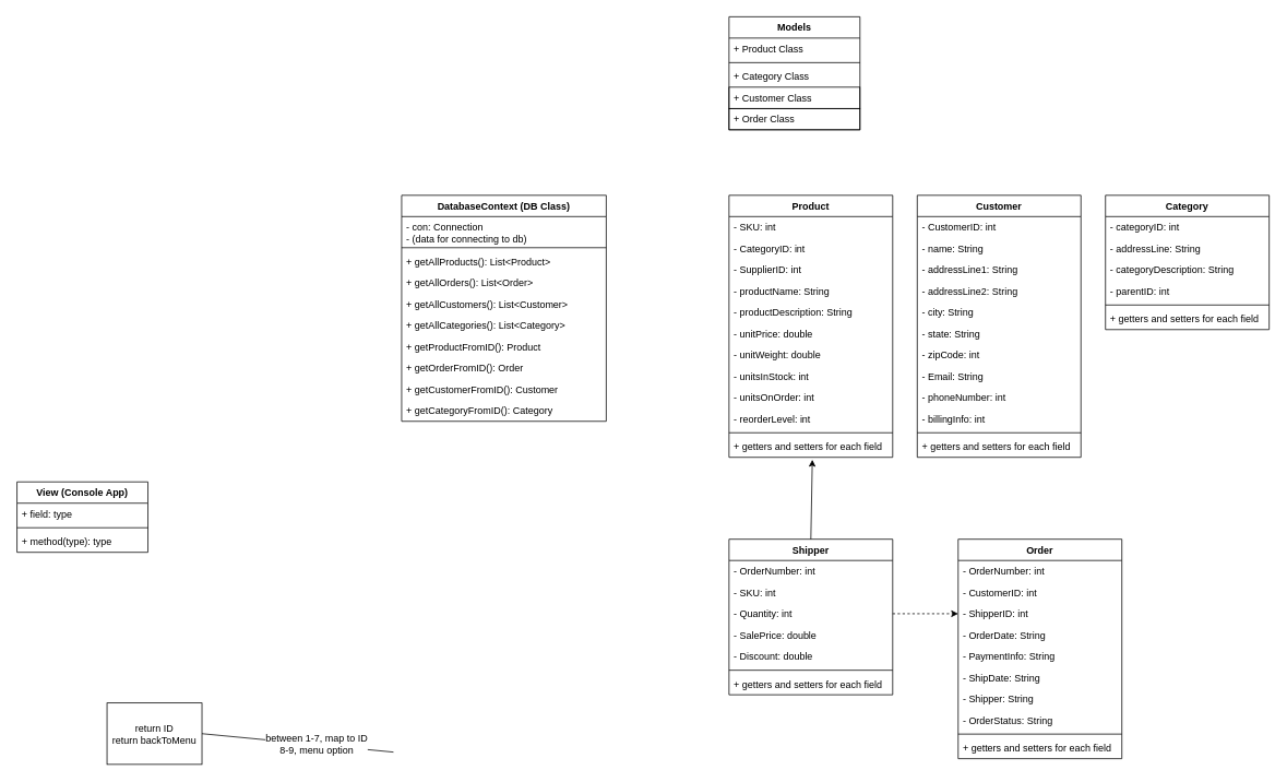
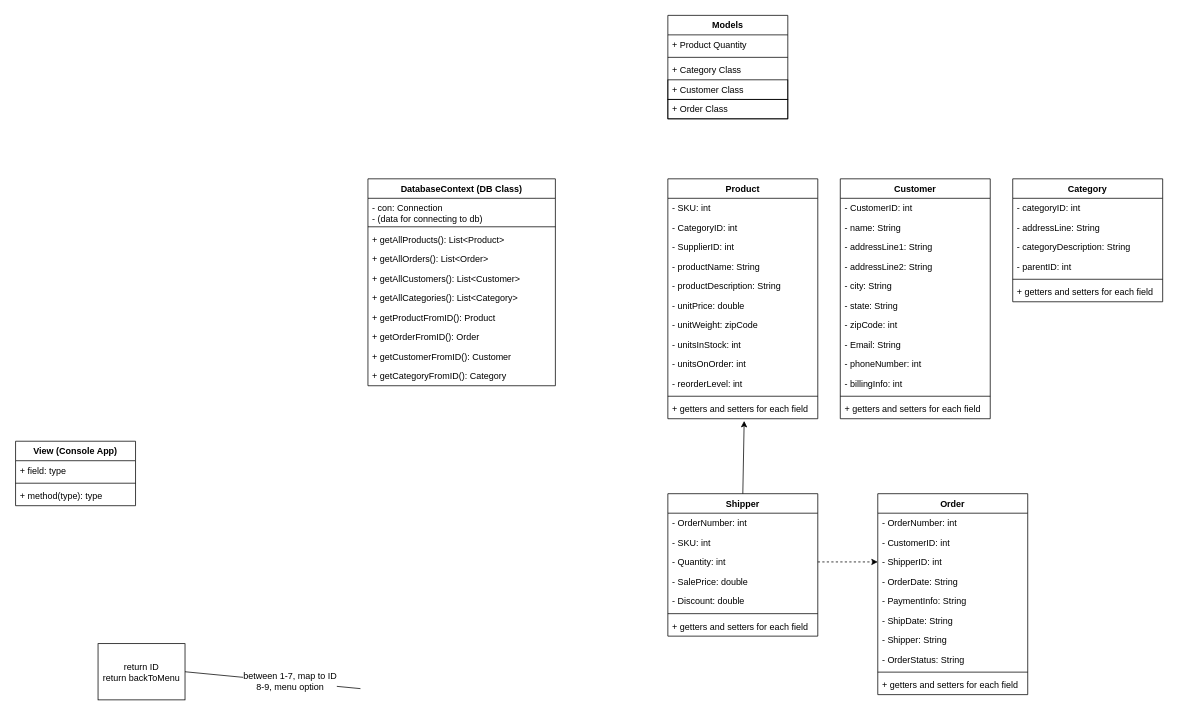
  <mxCell id="0" />
  <mxCell id="1" parent="0" />
  <mxCell id="2" value="DatabaseContext (DB Class)" style="swimlane;fontStyle=1;align=center;verticalAlign=top;childLayout=stackLayout;horizontal=1;startSize=26;horizontalStack=0;resizeParent=1;resizeParentMax=0;resizeLast=0;collapsible=1;marginBottom=0;" vertex="1" parent="1"><mxGeometry x="490" y="238" width="250" height="276" as="geometry"><mxRectangle x="80" y="80" width="90" height="26" as="alternateBounds" /></mxGeometry></mxCell>
  <mxCell id="3" value="- con: Connection&#10;- (data for connecting to db)" style="text;strokeColor=none;fillColor=none;align=left;verticalAlign=top;spacingLeft=4;spacingRight=4;overflow=hidden;rotatable=0;points=[[0,0.5],[1,0.5]];portConstraint=eastwest;" vertex="1" parent="2"><mxGeometry y="26" width="250" height="34" as="geometry" /></mxCell>
  <mxCell id="4" value="" style="line;strokeWidth=1;fillColor=none;align=left;verticalAlign=middle;spacingTop=-1;spacingLeft=3;spacingRight=3;rotatable=0;labelPosition=right;points=[];portConstraint=eastwest;" vertex="1" parent="2"><mxGeometry y="60" width="250" height="8" as="geometry" /></mxCell>
  <mxCell id="5" value="+ getAllProducts(): List&lt;Product&gt;" style="text;strokeColor=none;fillColor=none;align=left;verticalAlign=top;spacingLeft=4;spacingRight=4;overflow=hidden;rotatable=0;points=[[0,0.5],[1,0.5]];portConstraint=eastwest;" vertex="1" parent="2"><mxGeometry y="68" width="250" height="26" as="geometry" /></mxCell>
  <mxCell id="6" value="+ getAllOrders(): List&lt;Order&gt;" style="text;strokeColor=none;fillColor=none;align=left;verticalAlign=top;spacingLeft=4;spacingRight=4;overflow=hidden;rotatable=0;points=[[0,0.5],[1,0.5]];portConstraint=eastwest;" vertex="1" parent="2"><mxGeometry y="94" width="250" height="26" as="geometry" /></mxCell>
  <mxCell id="7" value="+ getAllCustomers(): List&lt;Customer&gt;" style="text;strokeColor=none;fillColor=none;align=left;verticalAlign=top;spacingLeft=4;spacingRight=4;overflow=hidden;rotatable=0;points=[[0,0.5],[1,0.5]];portConstraint=eastwest;" vertex="1" parent="2"><mxGeometry y="120" width="250" height="26" as="geometry" /></mxCell>
  <mxCell id="8" value="+ getAllCategories(): List&lt;Category&gt;" style="text;strokeColor=none;fillColor=none;align=left;verticalAlign=top;spacingLeft=4;spacingRight=4;overflow=hidden;rotatable=0;points=[[0,0.5],[1,0.5]];portConstraint=eastwest;" vertex="1" parent="2"><mxGeometry y="146" width="250" height="26" as="geometry" /></mxCell>
  <mxCell id="9" value="+ getProductFromID(): Product" style="text;strokeColor=none;fillColor=none;align=left;verticalAlign=top;spacingLeft=4;spacingRight=4;overflow=hidden;rotatable=0;points=[[0,0.5],[1,0.5]];portConstraint=eastwest;" vertex="1" parent="2"><mxGeometry y="172" width="250" height="26" as="geometry" /></mxCell>
  <mxCell id="10" value="+ getOrderFromID(): Order" style="text;strokeColor=none;fillColor=none;align=left;verticalAlign=top;spacingLeft=4;spacingRight=4;overflow=hidden;rotatable=0;points=[[0,0.5],[1,0.5]];portConstraint=eastwest;" vertex="1" parent="2"><mxGeometry y="198" width="250" height="26" as="geometry" /></mxCell>
  <mxCell id="11" value="+ getCustomerFromID(): Customer" style="text;strokeColor=none;fillColor=none;align=left;verticalAlign=top;spacingLeft=4;spacingRight=4;overflow=hidden;rotatable=0;points=[[0,0.5],[1,0.5]];portConstraint=eastwest;" vertex="1" parent="2"><mxGeometry y="224" width="250" height="26" as="geometry" /></mxCell>
  <mxCell id="12" value="+ getCategoryFromID(): Category" style="text;strokeColor=none;fillColor=none;align=left;verticalAlign=top;spacingLeft=4;spacingRight=4;overflow=hidden;rotatable=0;points=[[0,0.5],[1,0.5]];portConstraint=eastwest;" vertex="1" parent="2"><mxGeometry y="250" width="250" height="26" as="geometry" /></mxCell>
  <mxCell id="13" value="View (Console App)" style="swimlane;fontStyle=1;align=center;verticalAlign=top;childLayout=stackLayout;horizontal=1;startSize=26;horizontalStack=0;resizeParent=1;resizeParentMax=0;resizeLast=0;collapsible=1;marginBottom=0;" vertex="1" parent="1"><mxGeometry x="20" y="588" width="160" height="86" as="geometry" /></mxCell>
  <mxCell id="14" value="+ field: type" style="text;strokeColor=none;fillColor=none;align=left;verticalAlign=top;spacingLeft=4;spacingRight=4;overflow=hidden;rotatable=0;points=[[0,0.5],[1,0.5]];portConstraint=eastwest;" vertex="1" parent="13"><mxGeometry y="26" width="160" height="26" as="geometry" /></mxCell>
  <mxCell id="15" value="" style="line;strokeWidth=1;fillColor=none;align=left;verticalAlign=middle;spacingTop=-1;spacingLeft=3;spacingRight=3;rotatable=0;labelPosition=right;points=[];portConstraint=eastwest;" vertex="1" parent="13"><mxGeometry y="52" width="160" height="8" as="geometry" /></mxCell>
  <mxCell id="16" value="+ method(type): type" style="text;strokeColor=none;fillColor=none;align=left;verticalAlign=top;spacingLeft=4;spacingRight=4;overflow=hidden;rotatable=0;points=[[0,0.5],[1,0.5]];portConstraint=eastwest;" vertex="1" parent="13"><mxGeometry y="60" width="160" height="26" as="geometry" /></mxCell>
  <mxCell id="17" value="Models" style="swimlane;fontStyle=1;align=center;verticalAlign=top;childLayout=stackLayout;horizontal=1;startSize=26;horizontalStack=0;resizeParent=1;resizeParentMax=0;resizeLast=0;collapsible=1;marginBottom=0;" vertex="1" parent="1"><mxGeometry x="890" y="20" width="160" height="138" as="geometry"><mxRectangle x="440" y="80" width="70" height="26" as="alternateBounds" /></mxGeometry></mxCell>
- <mxCell id="18" value="+ Product Class" style="text;strokeColor=none;fillColor=none;align=left;verticalAlign=top;spacingLeft=4;spacingRight=4;overflow=hidden;rotatable=0;points=[[0,0.5],[1,0.5]];portConstraint=eastwest;" vertex="1" parent="17"><mxGeometry y="26" width="160" height="26" as="geometry" /></mxCell>
+ <mxCell id="18" value="+ Product Quantity" style="text;strokeColor=none;fillColor=none;align=left;verticalAlign=top;spacingLeft=4;spacingRight=4;overflow=hidden;rotatable=0;points=[[0,0.5],[1,0.5]];portConstraint=eastwest;" vertex="1" parent="17"><mxGeometry y="26" width="160" height="26" as="geometry" /></mxCell>
  <mxCell id="19" value="" style="line;strokeWidth=1;fillColor=none;align=left;verticalAlign=middle;spacingTop=-1;spacingLeft=3;spacingRight=3;rotatable=0;labelPosition=right;points=[];portConstraint=eastwest;" vertex="1" parent="17"><mxGeometry y="52" width="160" height="8" as="geometry" /></mxCell>
  <mxCell id="20" value="+ Category Class" style="text;strokeColor=none;fillColor=none;align=left;verticalAlign=top;spacingLeft=4;spacingRight=4;overflow=hidden;rotatable=0;points=[[0,0.5],[1,0.5]];portConstraint=eastwest;" vertex="1" parent="17"><mxGeometry y="60" width="160" height="26" as="geometry" /></mxCell>
  <mxCell id="21" value="+ Customer Class" style="text;strokeColor=#000000;fillColor=none;align=left;verticalAlign=top;spacingLeft=4;spacingRight=4;overflow=hidden;rotatable=0;points=[[0,0.5],[1,0.5]];portConstraint=eastwest;" vertex="1" parent="17"><mxGeometry y="86" width="160" height="26" as="geometry" /></mxCell>
  <mxCell id="22" value="+ Order Class" style="text;strokeColor=#000000;fillColor=none;align=left;verticalAlign=top;spacingLeft=4;spacingRight=4;overflow=hidden;rotatable=0;points=[[0,0.5],[1,0.5]];portConstraint=eastwest;" vertex="1" parent="17"><mxGeometry y="112" width="160" height="26" as="geometry" /></mxCell>
  <mxCell id="23" value="Product" style="swimlane;fontStyle=1;align=center;verticalAlign=top;childLayout=stackLayout;horizontal=1;startSize=26;horizontalStack=0;resizeParent=1;resizeParentMax=0;resizeLast=0;collapsible=1;marginBottom=0;strokeColor=#000000;" vertex="1" parent="1"><mxGeometry x="890" y="238" width="200" height="320" as="geometry" /></mxCell>
  <mxCell id="24" value="- SKU: int" style="text;strokeColor=none;fillColor=none;align=left;verticalAlign=top;spacingLeft=4;spacingRight=4;overflow=hidden;rotatable=0;points=[[0,0.5],[1,0.5]];portConstraint=eastwest;" vertex="1" parent="23"><mxGeometry y="26" width="200" height="26" as="geometry" /></mxCell>
  <mxCell id="25" value="- CategoryID: int" style="text;strokeColor=none;fillColor=none;align=left;verticalAlign=top;spacingLeft=4;spacingRight=4;overflow=hidden;rotatable=0;points=[[0,0.5],[1,0.5]];portConstraint=eastwest;" vertex="1" parent="23"><mxGeometry y="52" width="200" height="26" as="geometry" /></mxCell>
  <mxCell id="26" value="- SupplierID: int" style="text;strokeColor=none;fillColor=none;align=left;verticalAlign=top;spacingLeft=4;spacingRight=4;overflow=hidden;rotatable=0;points=[[0,0.5],[1,0.5]];portConstraint=eastwest;" vertex="1" parent="23"><mxGeometry y="78" width="200" height="26" as="geometry" /></mxCell>
  <mxCell id="27" value="- productName: String" style="text;strokeColor=none;fillColor=none;align=left;verticalAlign=top;spacingLeft=4;spacingRight=4;overflow=hidden;rotatable=0;points=[[0,0.5],[1,0.5]];portConstraint=eastwest;" vertex="1" parent="23"><mxGeometry y="104" width="200" height="26" as="geometry" /></mxCell>
  <mxCell id="28" value="- productDescription: String" style="text;strokeColor=none;fillColor=none;align=left;verticalAlign=top;spacingLeft=4;spacingRight=4;overflow=hidden;rotatable=0;points=[[0,0.5],[1,0.5]];portConstraint=eastwest;" vertex="1" parent="23"><mxGeometry y="130" width="200" height="26" as="geometry" /></mxCell>
  <mxCell id="29" value="- unitPrice: double" style="text;strokeColor=none;fillColor=none;align=left;verticalAlign=top;spacingLeft=4;spacingRight=4;overflow=hidden;rotatable=0;points=[[0,0.5],[1,0.5]];portConstraint=eastwest;" vertex="1" parent="23"><mxGeometry y="156" width="200" height="26" as="geometry" /></mxCell>
- <mxCell id="30" value="- unitWeight: double" style="text;strokeColor=none;fillColor=none;align=left;verticalAlign=top;spacingLeft=4;spacingRight=4;overflow=hidden;rotatable=0;points=[[0,0.5],[1,0.5]];portConstraint=eastwest;" vertex="1" parent="23"><mxGeometry y="182" width="200" height="26" as="geometry" /></mxCell>
+ <mxCell id="30" value="- unitWeight: zipCode" style="text;strokeColor=none;fillColor=none;align=left;verticalAlign=top;spacingLeft=4;spacingRight=4;overflow=hidden;rotatable=0;points=[[0,0.5],[1,0.5]];portConstraint=eastwest;" vertex="1" parent="23"><mxGeometry y="182" width="200" height="26" as="geometry" /></mxCell>
  <mxCell id="31" value="- unitsInStock: int" style="text;strokeColor=none;fillColor=none;align=left;verticalAlign=top;spacingLeft=4;spacingRight=4;overflow=hidden;rotatable=0;points=[[0,0.5],[1,0.5]];portConstraint=eastwest;" vertex="1" parent="23"><mxGeometry y="208" width="200" height="26" as="geometry" /></mxCell>
  <mxCell id="32" value="- unitsOnOrder: int" style="text;strokeColor=none;fillColor=none;align=left;verticalAlign=top;spacingLeft=4;spacingRight=4;overflow=hidden;rotatable=0;points=[[0,0.5],[1,0.5]];portConstraint=eastwest;" vertex="1" parent="23"><mxGeometry y="234" width="200" height="26" as="geometry" /></mxCell>
  <mxCell id="33" value="- reorderLevel: int" style="text;strokeColor=none;fillColor=none;align=left;verticalAlign=top;spacingLeft=4;spacingRight=4;overflow=hidden;rotatable=0;points=[[0,0.5],[1,0.5]];portConstraint=eastwest;" vertex="1" parent="23"><mxGeometry y="260" width="200" height="26" as="geometry" /></mxCell>
  <mxCell id="34" value="" style="line;strokeWidth=1;fillColor=none;align=left;verticalAlign=middle;spacingTop=-1;spacingLeft=3;spacingRight=3;rotatable=0;labelPosition=right;points=[];portConstraint=eastwest;" vertex="1" parent="23"><mxGeometry y="286" width="200" height="8" as="geometry" /></mxCell>
  <mxCell id="35" value="+ getters and setters for each field" style="text;strokeColor=none;fillColor=none;align=left;verticalAlign=top;spacingLeft=4;spacingRight=4;overflow=hidden;rotatable=0;points=[[0,0.5],[1,0.5]];portConstraint=eastwest;" vertex="1" parent="23"><mxGeometry y="294" width="200" height="26" as="geometry" /></mxCell>
  <mxCell id="36" value="Customer" style="swimlane;fontStyle=1;align=center;verticalAlign=top;childLayout=stackLayout;horizontal=1;startSize=26;horizontalStack=0;resizeParent=1;resizeParentMax=0;resizeLast=0;collapsible=1;marginBottom=0;strokeColor=#000000;" vertex="1" parent="1"><mxGeometry x="1120" y="238" width="200" height="320" as="geometry" /></mxCell>
  <mxCell id="37" value="- CustomerID: int" style="text;strokeColor=none;fillColor=none;align=left;verticalAlign=top;spacingLeft=4;spacingRight=4;overflow=hidden;rotatable=0;points=[[0,0.5],[1,0.5]];portConstraint=eastwest;" vertex="1" parent="36"><mxGeometry y="26" width="200" height="26" as="geometry" /></mxCell>
  <mxCell id="38" value="- name: String" style="text;strokeColor=none;fillColor=none;align=left;verticalAlign=top;spacingLeft=4;spacingRight=4;overflow=hidden;rotatable=0;points=[[0,0.5],[1,0.5]];portConstraint=eastwest;" vertex="1" parent="36"><mxGeometry y="52" width="200" height="26" as="geometry" /></mxCell>
  <mxCell id="39" value="- addressLine1: String" style="text;strokeColor=none;fillColor=none;align=left;verticalAlign=top;spacingLeft=4;spacingRight=4;overflow=hidden;rotatable=0;points=[[0,0.5],[1,0.5]];portConstraint=eastwest;" vertex="1" parent="36"><mxGeometry y="78" width="200" height="26" as="geometry" /></mxCell>
  <mxCell id="40" value="- addressLine2: String" style="text;strokeColor=none;fillColor=none;align=left;verticalAlign=top;spacingLeft=4;spacingRight=4;overflow=hidden;rotatable=0;points=[[0,0.5],[1,0.5]];portConstraint=eastwest;" vertex="1" parent="36"><mxGeometry y="104" width="200" height="26" as="geometry" /></mxCell>
  <mxCell id="41" value="- city: String" style="text;strokeColor=none;fillColor=none;align=left;verticalAlign=top;spacingLeft=4;spacingRight=4;overflow=hidden;rotatable=0;points=[[0,0.5],[1,0.5]];portConstraint=eastwest;" vertex="1" parent="36"><mxGeometry y="130" width="200" height="26" as="geometry" /></mxCell>
  <mxCell id="42" value="- state: String" style="text;strokeColor=none;fillColor=none;align=left;verticalAlign=top;spacingLeft=4;spacingRight=4;overflow=hidden;rotatable=0;points=[[0,0.5],[1,0.5]];portConstraint=eastwest;" vertex="1" parent="36"><mxGeometry y="156" width="200" height="26" as="geometry" /></mxCell>
  <mxCell id="43" value="- zipCode: int" style="text;strokeColor=none;fillColor=none;align=left;verticalAlign=top;spacingLeft=4;spacingRight=4;overflow=hidden;rotatable=0;points=[[0,0.5],[1,0.5]];portConstraint=eastwest;" vertex="1" parent="36"><mxGeometry y="182" width="200" height="26" as="geometry" /></mxCell>
  <mxCell id="44" value="- Email: String" style="text;strokeColor=none;fillColor=none;align=left;verticalAlign=top;spacingLeft=4;spacingRight=4;overflow=hidden;rotatable=0;points=[[0,0.5],[1,0.5]];portConstraint=eastwest;" vertex="1" parent="36"><mxGeometry y="208" width="200" height="26" as="geometry" /></mxCell>
  <mxCell id="45" value="- phoneNumber: int" style="text;strokeColor=none;fillColor=none;align=left;verticalAlign=top;spacingLeft=4;spacingRight=4;overflow=hidden;rotatable=0;points=[[0,0.5],[1,0.5]];portConstraint=eastwest;" vertex="1" parent="36"><mxGeometry y="234" width="200" height="26" as="geometry" /></mxCell>
  <mxCell id="46" value="- billingInfo: int" style="text;strokeColor=none;fillColor=none;align=left;verticalAlign=top;spacingLeft=4;spacingRight=4;overflow=hidden;rotatable=0;points=[[0,0.5],[1,0.5]];portConstraint=eastwest;" vertex="1" parent="36"><mxGeometry y="260" width="200" height="26" as="geometry" /></mxCell>
  <mxCell id="47" value="" style="line;strokeWidth=1;fillColor=none;align=left;verticalAlign=middle;spacingTop=-1;spacingLeft=3;spacingRight=3;rotatable=0;labelPosition=right;points=[];portConstraint=eastwest;" vertex="1" parent="36"><mxGeometry y="286" width="200" height="8" as="geometry" /></mxCell>
  <mxCell id="48" value="+ getters and setters for each field" style="text;strokeColor=none;fillColor=none;align=left;verticalAlign=top;spacingLeft=4;spacingRight=4;overflow=hidden;rotatable=0;points=[[0,0.5],[1,0.5]];portConstraint=eastwest;" vertex="1" parent="36"><mxGeometry y="294" width="200" height="26" as="geometry" /></mxCell>
  <mxCell id="49" value="Category" style="swimlane;fontStyle=1;align=center;verticalAlign=top;childLayout=stackLayout;horizontal=1;startSize=26;horizontalStack=0;resizeParent=1;resizeParentMax=0;resizeLast=0;collapsible=1;marginBottom=0;strokeColor=#000000;" vertex="1" parent="1"><mxGeometry x="1350" y="238" width="200" height="164" as="geometry" /></mxCell>
  <mxCell id="50" value="- categoryID: int" style="text;strokeColor=none;fillColor=none;align=left;verticalAlign=top;spacingLeft=4;spacingRight=4;overflow=hidden;rotatable=0;points=[[0,0.5],[1,0.5]];portConstraint=eastwest;" vertex="1" parent="49"><mxGeometry y="26" width="200" height="26" as="geometry" /></mxCell>
  <mxCell id="51" value="- addressLine: String" style="text;strokeColor=none;fillColor=none;align=left;verticalAlign=top;spacingLeft=4;spacingRight=4;overflow=hidden;rotatable=0;points=[[0,0.5],[1,0.5]];portConstraint=eastwest;" vertex="1" parent="49"><mxGeometry y="52" width="200" height="26" as="geometry" /></mxCell>
  <mxCell id="52" value="- categoryDescription: String" style="text;strokeColor=none;fillColor=none;align=left;verticalAlign=top;spacingLeft=4;spacingRight=4;overflow=hidden;rotatable=0;points=[[0,0.5],[1,0.5]];portConstraint=eastwest;" vertex="1" parent="49"><mxGeometry y="78" width="200" height="26" as="geometry" /></mxCell>
  <mxCell id="53" value="- parentID: int" style="text;strokeColor=none;fillColor=none;align=left;verticalAlign=top;spacingLeft=4;spacingRight=4;overflow=hidden;rotatable=0;points=[[0,0.5],[1,0.5]];portConstraint=eastwest;" vertex="1" parent="49"><mxGeometry y="104" width="200" height="26" as="geometry" /></mxCell>
  <mxCell id="54" value="" style="line;strokeWidth=1;fillColor=none;align=left;verticalAlign=middle;spacingTop=-1;spacingLeft=3;spacingRight=3;rotatable=0;labelPosition=right;points=[];portConstraint=eastwest;" vertex="1" parent="49"><mxGeometry y="130" width="200" height="8" as="geometry" /></mxCell>
  <mxCell id="55" value="+ getters and setters for each field" style="text;strokeColor=none;fillColor=none;align=left;verticalAlign=top;spacingLeft=4;spacingRight=4;overflow=hidden;rotatable=0;points=[[0,0.5],[1,0.5]];portConstraint=eastwest;" vertex="1" parent="49"><mxGeometry y="138" width="200" height="26" as="geometry" /></mxCell>
  <mxCell id="56" value="Order" style="swimlane;fontStyle=1;align=center;verticalAlign=top;childLayout=stackLayout;horizontal=1;startSize=26;horizontalStack=0;resizeParent=1;resizeParentMax=0;resizeLast=0;collapsible=1;marginBottom=0;strokeColor=#000000;" vertex="1" parent="1"><mxGeometry x="1170" y="658" width="200" height="268" as="geometry" /></mxCell>
  <mxCell id="57" value="- OrderNumber: int" style="text;strokeColor=none;fillColor=none;align=left;verticalAlign=top;spacingLeft=4;spacingRight=4;overflow=hidden;rotatable=0;points=[[0,0.5],[1,0.5]];portConstraint=eastwest;" vertex="1" parent="56"><mxGeometry y="26" width="200" height="26" as="geometry" /></mxCell>
  <mxCell id="58" value="- CustomerID: int" style="text;strokeColor=none;fillColor=none;align=left;verticalAlign=top;spacingLeft=4;spacingRight=4;overflow=hidden;rotatable=0;points=[[0,0.5],[1,0.5]];portConstraint=eastwest;" vertex="1" parent="56"><mxGeometry y="52" width="200" height="26" as="geometry" /></mxCell>
  <mxCell id="59" value="- ShipperID: int" style="text;strokeColor=none;fillColor=none;align=left;verticalAlign=top;spacingLeft=4;spacingRight=4;overflow=hidden;rotatable=0;points=[[0,0.5],[1,0.5]];portConstraint=eastwest;" vertex="1" parent="56"><mxGeometry y="78" width="200" height="26" as="geometry" /></mxCell>
  <mxCell id="60" value="- OrderDate: String" style="text;strokeColor=none;fillColor=none;align=left;verticalAlign=top;spacingLeft=4;spacingRight=4;overflow=hidden;rotatable=0;points=[[0,0.5],[1,0.5]];portConstraint=eastwest;" vertex="1" parent="56"><mxGeometry y="104" width="200" height="26" as="geometry" /></mxCell>
  <mxCell id="61" value="- PaymentInfo: String" style="text;strokeColor=none;fillColor=none;align=left;verticalAlign=top;spacingLeft=4;spacingRight=4;overflow=hidden;rotatable=0;points=[[0,0.5],[1,0.5]];portConstraint=eastwest;" vertex="1" parent="56"><mxGeometry y="130" width="200" height="26" as="geometry" /></mxCell>
  <mxCell id="62" value="- ShipDate: String" style="text;strokeColor=none;fillColor=none;align=left;verticalAlign=top;spacingLeft=4;spacingRight=4;overflow=hidden;rotatable=0;points=[[0,0.5],[1,0.5]];portConstraint=eastwest;" vertex="1" parent="56"><mxGeometry y="156" width="200" height="26" as="geometry" /></mxCell>
  <mxCell id="63" value="- Shipper: String" style="text;strokeColor=none;fillColor=none;align=left;verticalAlign=top;spacingLeft=4;spacingRight=4;overflow=hidden;rotatable=0;points=[[0,0.5],[1,0.5]];portConstraint=eastwest;" vertex="1" parent="56"><mxGeometry y="182" width="200" height="26" as="geometry" /></mxCell>
  <mxCell id="64" value="- OrderStatus: String" style="text;strokeColor=none;fillColor=none;align=left;verticalAlign=top;spacingLeft=4;spacingRight=4;overflow=hidden;rotatable=0;points=[[0,0.5],[1,0.5]];portConstraint=eastwest;" vertex="1" parent="56"><mxGeometry y="208" width="200" height="26" as="geometry" /></mxCell>
  <mxCell id="65" value="" style="line;strokeWidth=1;fillColor=none;align=left;verticalAlign=middle;spacingTop=-1;spacingLeft=3;spacingRight=3;rotatable=0;labelPosition=right;points=[];portConstraint=eastwest;" vertex="1" parent="56"><mxGeometry y="234" width="200" height="8" as="geometry" /></mxCell>
  <mxCell id="66" value="+ getters and setters for each field" style="text;strokeColor=none;fillColor=none;align=left;verticalAlign=top;spacingLeft=4;spacingRight=4;overflow=hidden;rotatable=0;points=[[0,0.5],[1,0.5]];portConstraint=eastwest;" vertex="1" parent="56"><mxGeometry y="242" width="200" height="26" as="geometry" /></mxCell>
  <mxCell id="67" value="Shipper" style="swimlane;fontStyle=1;align=center;verticalAlign=top;childLayout=stackLayout;horizontal=1;startSize=26;horizontalStack=0;resizeParent=1;resizeParentMax=0;resizeLast=0;collapsible=1;marginBottom=0;strokeColor=#000000;" vertex="1" parent="1"><mxGeometry x="890" y="658" width="200" height="190" as="geometry" /></mxCell>
  <mxCell id="68" value="- OrderNumber: int" style="text;strokeColor=none;fillColor=none;align=left;verticalAlign=top;spacingLeft=4;spacingRight=4;overflow=hidden;rotatable=0;points=[[0,0.5],[1,0.5]];portConstraint=eastwest;" vertex="1" parent="67"><mxGeometry y="26" width="200" height="26" as="geometry" /></mxCell>
  <mxCell id="69" value="- SKU: int" style="text;strokeColor=none;fillColor=none;align=left;verticalAlign=top;spacingLeft=4;spacingRight=4;overflow=hidden;rotatable=0;points=[[0,0.5],[1,0.5]];portConstraint=eastwest;" vertex="1" parent="67"><mxGeometry y="52" width="200" height="26" as="geometry" /></mxCell>
  <mxCell id="70" value="- Quantity: int" style="text;strokeColor=none;fillColor=none;align=left;verticalAlign=top;spacingLeft=4;spacingRight=4;overflow=hidden;rotatable=0;points=[[0,0.5],[1,0.5]];portConstraint=eastwest;" vertex="1" parent="67"><mxGeometry y="78" width="200" height="26" as="geometry" /></mxCell>
  <mxCell id="71" value="- SalePrice: double" style="text;strokeColor=none;fillColor=none;align=left;verticalAlign=top;spacingLeft=4;spacingRight=4;overflow=hidden;rotatable=0;points=[[0,0.5],[1,0.5]];portConstraint=eastwest;" vertex="1" parent="67"><mxGeometry y="104" width="200" height="26" as="geometry" /></mxCell>
  <mxCell id="72" value="- Discount: double" style="text;strokeColor=none;fillColor=none;align=left;verticalAlign=top;spacingLeft=4;spacingRight=4;overflow=hidden;rotatable=0;points=[[0,0.5],[1,0.5]];portConstraint=eastwest;" vertex="1" parent="67"><mxGeometry y="130" width="200" height="26" as="geometry" /></mxCell>
  <mxCell id="73" value="" style="line;strokeWidth=1;fillColor=none;align=left;verticalAlign=middle;spacingTop=-1;spacingLeft=3;spacingRight=3;rotatable=0;labelPosition=right;points=[];portConstraint=eastwest;" vertex="1" parent="67"><mxGeometry y="156" width="200" height="8" as="geometry" /></mxCell>
  <mxCell id="74" value="+ getters and setters for each field" style="text;strokeColor=none;fillColor=none;align=left;verticalAlign=top;spacingLeft=4;spacingRight=4;overflow=hidden;rotatable=0;points=[[0,0.5],[1,0.5]];portConstraint=eastwest;" vertex="1" parent="67"><mxGeometry y="164" width="200" height="26" as="geometry" /></mxCell>
  <mxCell id="75" value="" style="endArrow=classic;html=1;exitX=1;exitY=0.5;exitDx=0;exitDy=0;entryX=0;entryY=0.5;entryDx=0;entryDy=0;dashed=1;" edge="1" parent="1" source="70" target="59"><mxGeometry width="50" height="50" relative="1" as="geometry"><mxPoint x="760" y="938" as="sourcePoint" /><mxPoint x="810" y="888" as="targetPoint" /></mxGeometry></mxCell>
  <mxCell id="76" value="" style="endArrow=classic;html=1;exitX=0.5;exitY=0;exitDx=0;exitDy=0;entryX=0.509;entryY=1.112;entryDx=0;entryDy=0;entryPerimeter=0;" edge="1" parent="1" source="67" target="35"><mxGeometry width="50" height="50" relative="1" as="geometry"><mxPoint x="750" y="678" as="sourcePoint" /><mxPoint x="800" y="628" as="targetPoint" /></mxGeometry></mxCell>
  <mxCell id="77" value="return ID&lt;br&gt;return backToMenu" style="whiteSpace=wrap;html=1;aspect=fixed;strokeColor=#000000;" vertex="1" parent="1"><mxGeometry x="130" y="858" width="116" height="75" as="geometry" /></mxCell>
  <mxCell id="78" value="" style="endArrow=none;html=1;exitX=1;exitY=0.5;exitDx=0;exitDy=0;" edge="1" parent="1" source="77"><mxGeometry width="50" height="50" relative="1" as="geometry"><mxPoint x="390" y="968" as="sourcePoint" /><mxPoint x="480" y="918" as="targetPoint" /></mxGeometry></mxCell>
  <mxCell id="79" value="between 1-7, map to ID&lt;br&gt;8-9, menu option" style="text;html=1;align=center;verticalAlign=middle;resizable=0;points=[];labelBackgroundColor=#ffffff;" vertex="1" connectable="0" parent="78"><mxGeometry x="0.194" y="1" relative="1" as="geometry"><mxPoint as="offset" /></mxGeometry></mxCell>
